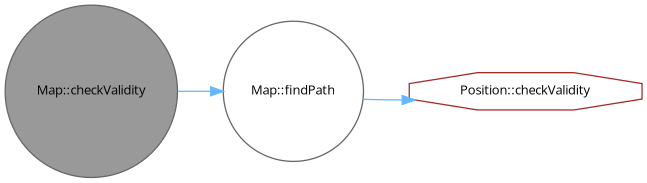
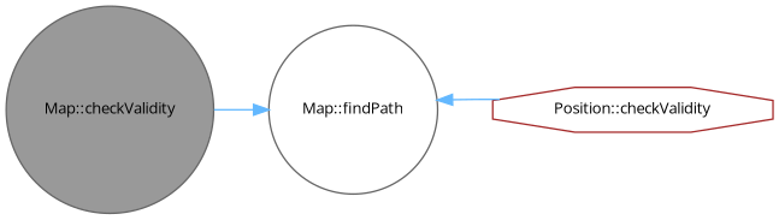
  digraph {
    fontname="Open Sans"
    rankdir=LR
    node [color=gray40 fillcolor=white fontname="Open Sans" fontsize=10 shape=circle style=filled]
    edge [color=steelblue1 fontname="Open Sans" fontsize=10 labelfontname=Helvetica labelfontsize=10 style=solid]
    n1 [fillcolor=grey60 fontcolor=black height=0.2 label="Map::checkValidity" width=0.4]
    n2 [height=0.2 label="Map::findPath" width=0.4]
    n3 [color=brown height=0.2 label="Position::checkValidity" shape=octagon width=0.4]
    n1 -> n2
-   n2 -> n3
+   n3 -> n2
  }
